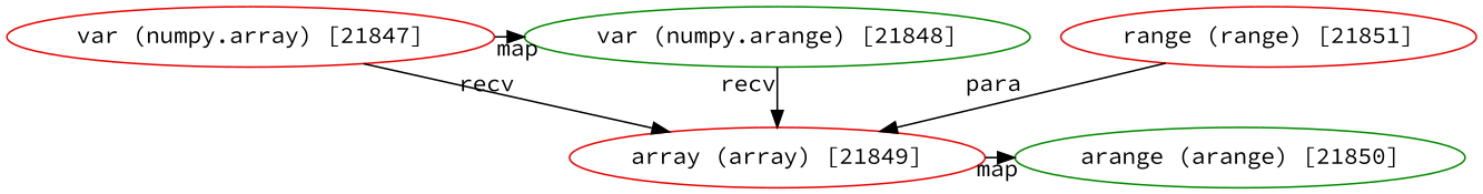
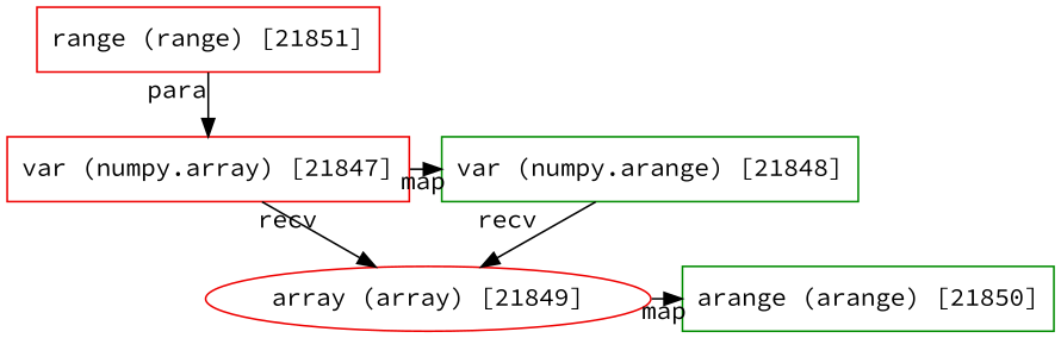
  digraph {
    fontname="Source Code Pro"
    node [color=red2 fontname="Source Code Pro" shape=ellipse]
    edge [fontname="Source Code Pro" xlabel=recv]
-   n1 [color=green4 label="var (numpy.arange) [21848]"]
-   n2 [label="var (numpy.array) [21847]"]
+   n1 [color=green4 label="var (numpy.arange) [21848]" shape=box]
+   n2 [label="var (numpy.array) [21847]" shape=box]
    n3 [label="array (array) [21849]"]
-   n4 [color=green4 label="arange (arange) [21850]"]
-   n5 [label="range (range) [21851]"]
+   n4 [color=green4 label="arange (arange) [21850]" shape=box]
+   n5 [label="range (range) [21851]" shape=box]
    subgraph sub_1 {
      rank=same
      n1
      n2
    }
    subgraph sub_2 {
      rank=same
      n3
      n4
    }
    n1 -> n3
    n2 -> n1 [xlabel=map]
    n2 -> n3
    n3 -> n4 [xlabel=map]
-   n5 -> n3 [xlabel=para]
+   n5 -> n2 [xlabel=para]
  }
